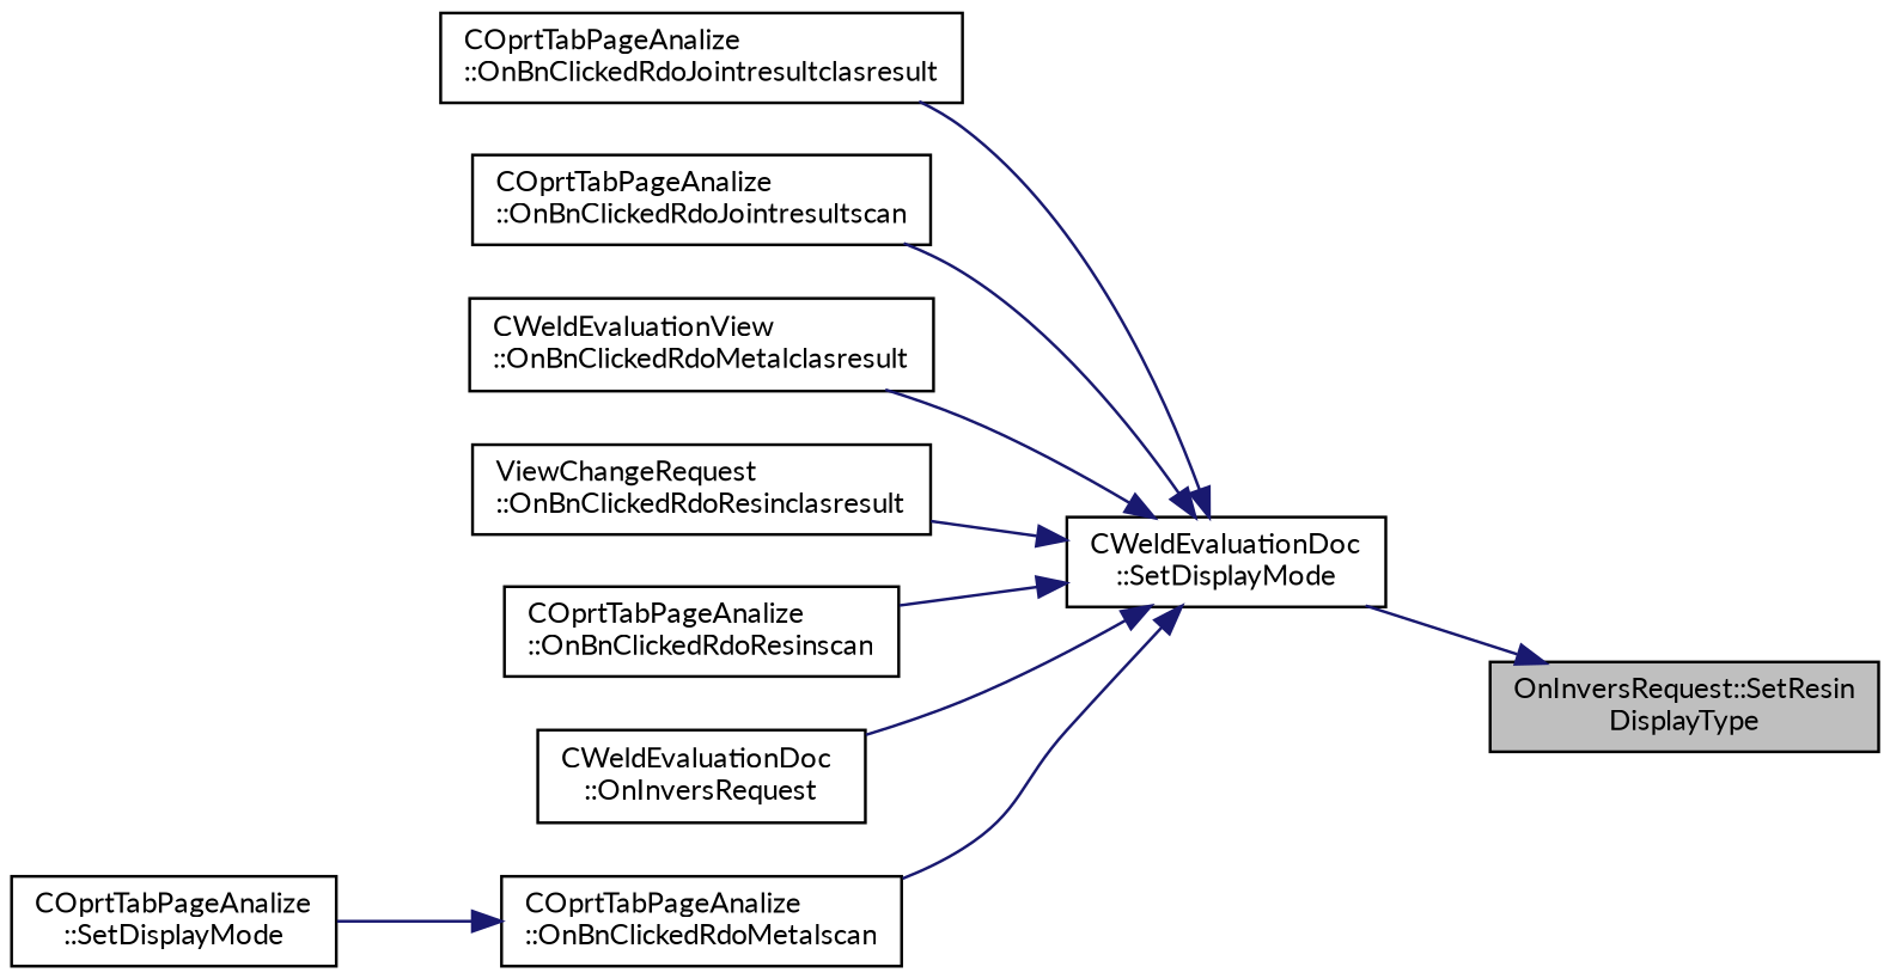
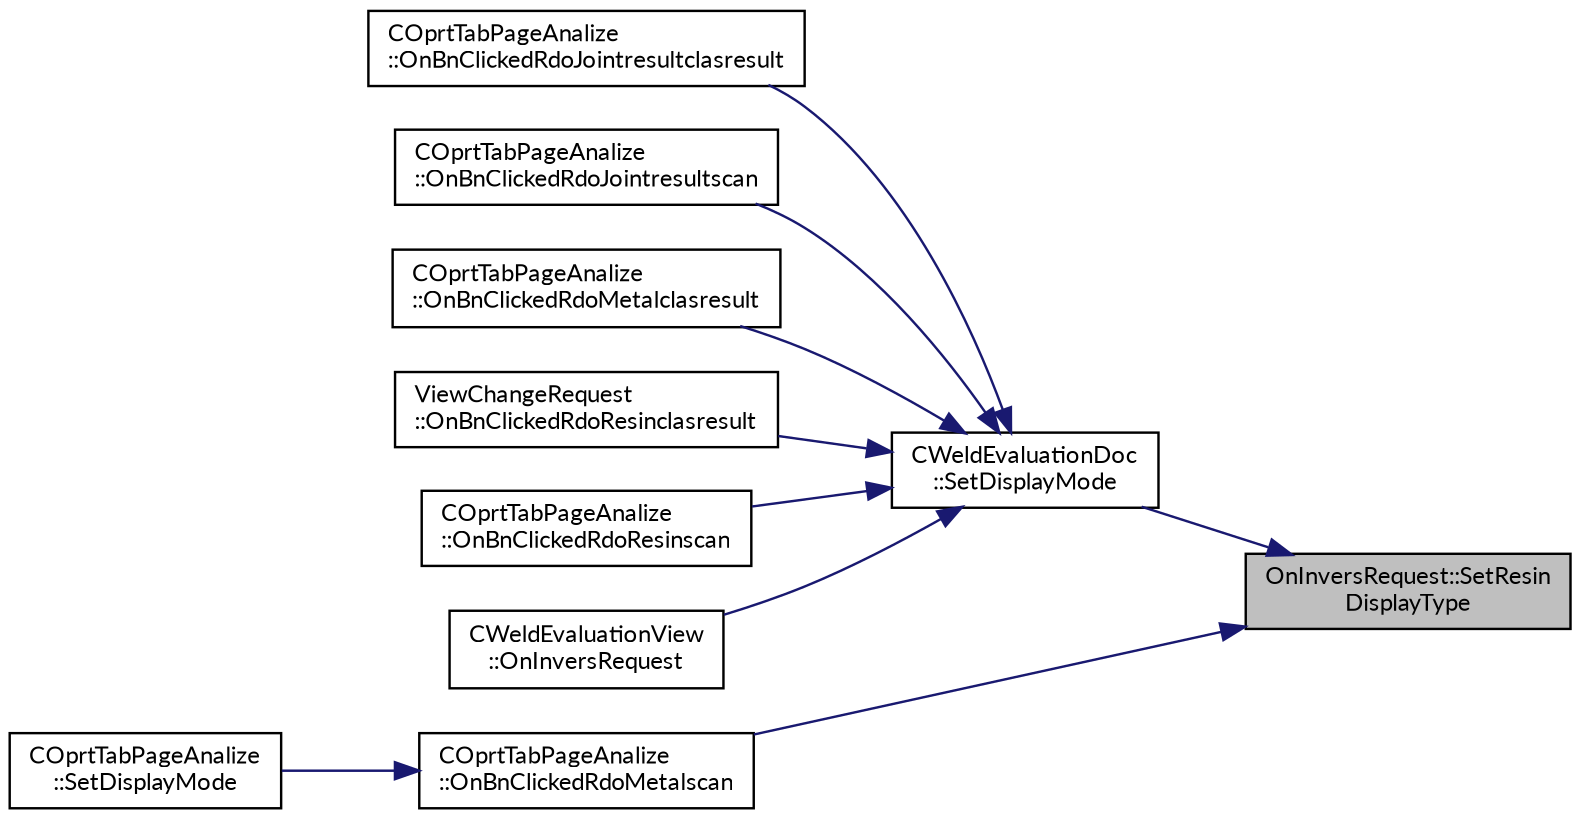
  digraph {
    fontname=Lato
    rankdir=RL
    node [color=black fillcolor=white fontname=Lato fontsize=10 shape=record style=filled]
    edge [color=midnightblue dir=back fontname=Lato fontsize=10 labelfontname=Helvetica labelfontsize=10 style=solid]
    n1 [fillcolor=grey75 fontcolor=black height=0.2 label="OnInversRequest::SetResin\lDisplayType" width=0.4]
    n2 [height=0.2 label="CWeldEvaluationDoc\l::SetDisplayMode" width=0.4]
    n3 [height=0.2 label="COprtTabPageAnalize\l::OnBnClickedRdoJointresultclasresult" width=0.4]
    n4 [height=0.2 label="COprtTabPageAnalize\l::OnBnClickedRdoJointresultscan" width=0.4]
-   n5 [height=0.2 label="CWeldEvaluationView\l::OnBnClickedRdoMetalclasresult" width=0.4]
+   n5 [height=0.2 label="COprtTabPageAnalize\l::OnBnClickedRdoMetalclasresult" width=0.4]
    n6 [height=0.2 label="COprtTabPageAnalize\l::OnBnClickedRdoMetalscan" width=0.4]
    n7 [height=0.2 label="ViewChangeRequest\l::OnBnClickedRdoResinclasresult" width=0.4]
    n8 [height=0.2 label="COprtTabPageAnalize\l::OnBnClickedRdoResinscan" width=0.4]
-   n9 [height=0.2 label="CWeldEvaluationDoc\l::OnInversRequest" width=0.4]
+   n9 [height=0.2 label="CWeldEvaluationView\l::OnInversRequest" width=0.4]
    n10 [height=0.2 label="COprtTabPageAnalize\l::SetDisplayMode" width=0.4]
    n1 -> n2
    n2 -> n3
    n2 -> n4
    n2 -> n5
-   n2 -> n6
+   n1 -> n6
    n2 -> n7
    n2 -> n8
    n2 -> n9
    n6 -> n10
  }
